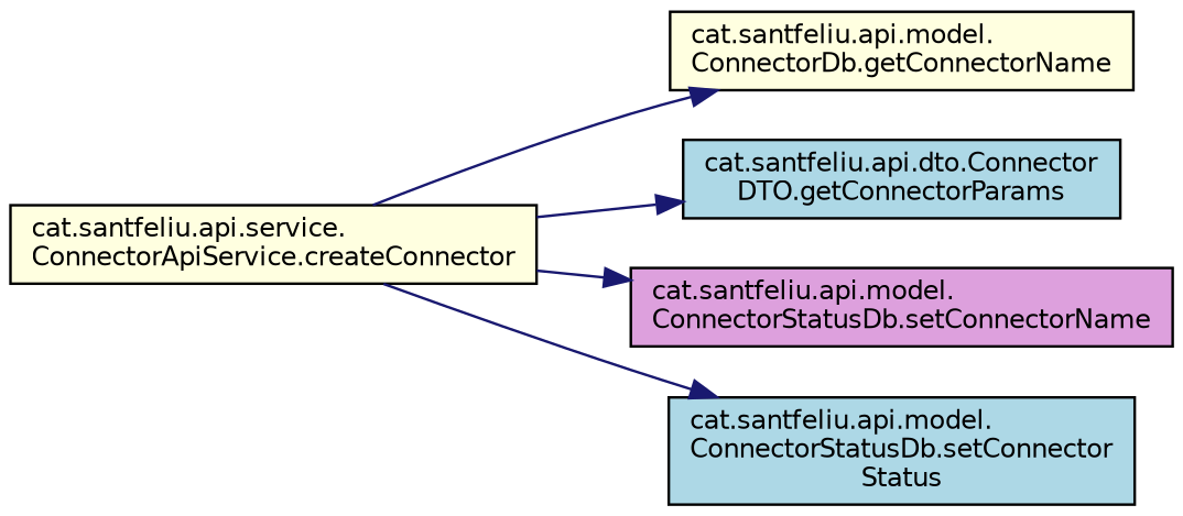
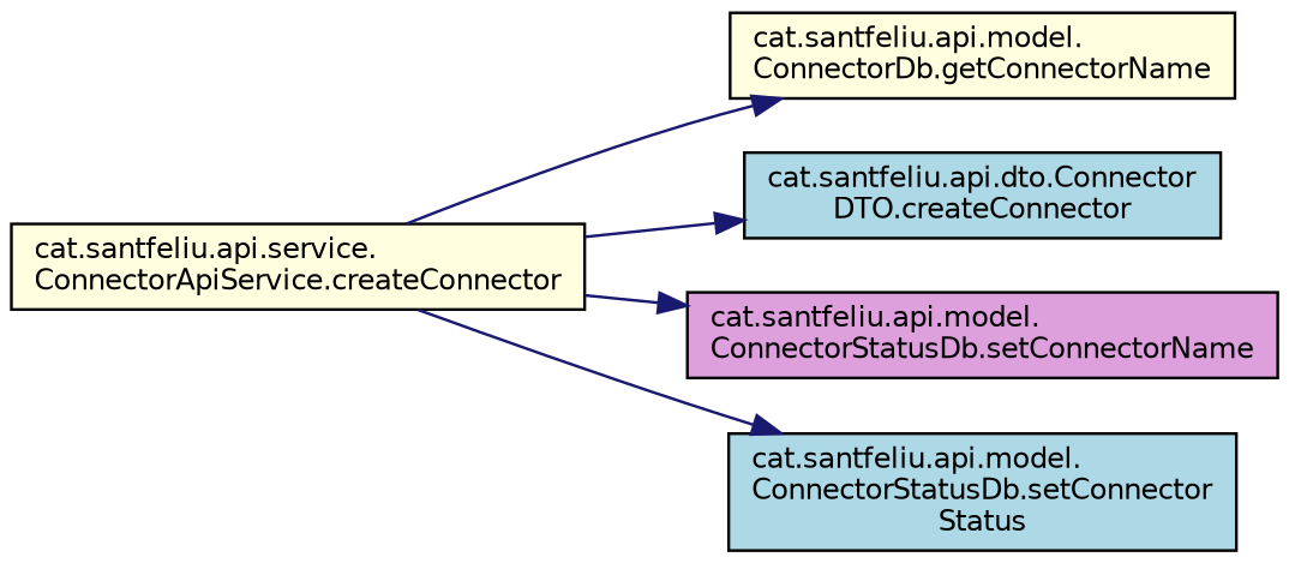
  digraph {
    rankdir=LR
    node [color=black fillcolor=lightyellow fontname=Helvetica fontsize=10 shape=record style=filled]
    edge [color=midnightblue fontname=Helvetica fontsize=10 labelfontname=Helvetica labelfontsize=10 style=solid]
    n1 [fontcolor=black height=0.2 label="cat.santfeliu.api.service.\lConnectorApiService.createConnector" width=0.4]
    n2 [height=0.2 label="cat.santfeliu.api.model.\lConnectorDb.getConnectorName" width=0.4]
-   n3 [fillcolor=lightblue height=0.2 label="cat.santfeliu.api.dto.Connector\lDTO.getConnectorParams" width=0.4]
+   n3 [fillcolor=lightblue height=0.2 label="cat.santfeliu.api.dto.Connector\lDTO.createConnector" width=0.4]
    n4 [fillcolor=plum height=0.2 label="cat.santfeliu.api.model.\lConnectorStatusDb.setConnectorName" width=0.4]
    n5 [fillcolor=lightblue height=0.2 label="cat.santfeliu.api.model.\lConnectorStatusDb.setConnector\lStatus" width=0.4]
    n1 -> n2
    n1 -> n3
    n1 -> n4
    n1 -> n5
  }
